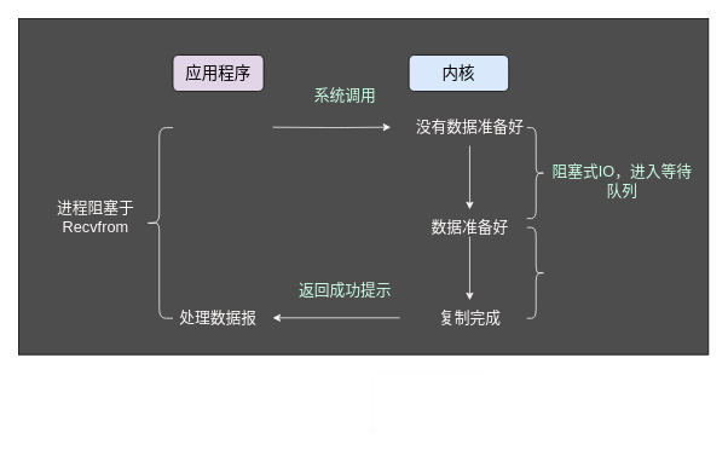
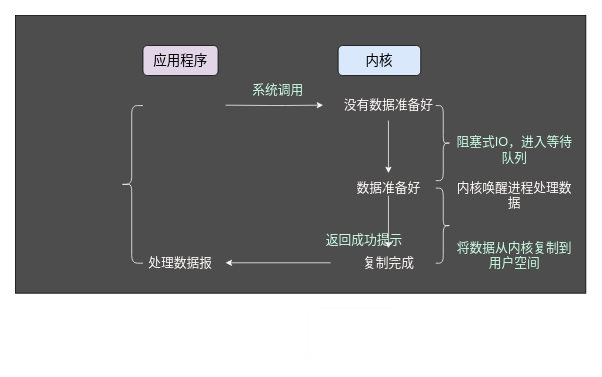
  <mxCell id="0" />
  <mxCell id="1" parent="0" />
  <mxCell id="2" value="" style="rounded=0;whiteSpace=wrap;html=1;fillColor=#4D4D4D;" vertex="1" parent="1"><mxGeometry x="20" y="20" width="760" height="370" as="geometry" /></mxCell>
  <mxCell id="3" value="&lt;font style=&quot;font-size: 18px&quot;&gt;应用程序&lt;/font&gt;" style="rounded=1;whiteSpace=wrap;html=1;fillColor=#e1d5e7;" vertex="1" parent="1"><mxGeometry x="190" y="60" width="100" height="40" as="geometry" /></mxCell>
  <mxCell id="4" value="&lt;font style=&quot;font-size: 18px&quot;&gt;内核&lt;/font&gt;" style="rounded=1;whiteSpace=wrap;html=1;fillColor=#dae8fc;" vertex="1" parent="1"><mxGeometry x="450" y="60" width="110" height="40" as="geometry" /></mxCell>
  <mxCell id="5" value="" style="edgeStyle=segmentEdgeStyle;endArrow=classic;html=1;strokeColor=#FFFBFA;" edge="1" parent="1"><mxGeometry width="50" height="50" relative="1" as="geometry"><mxPoint x="530" y="410" as="sourcePoint" /><mxPoint x="410" y="480" as="targetPoint" /></mxGeometry></mxCell>
  <mxCell id="6" value="" style="endArrow=classic;html=1;strokeColor=#FFFBFA;" edge="1" parent="1"><mxGeometry width="50" height="50" relative="1" as="geometry"><mxPoint x="300" y="139.5" as="sourcePoint" /><mxPoint x="430" y="139.5" as="targetPoint" /><Array as="points"><mxPoint x="370" y="140" /></Array></mxGeometry></mxCell>
  <mxCell id="7" value="&lt;font style=&quot;font-size: 17px&quot; color=&quot;#fffbfa&quot;&gt;没有数据准备好&lt;/font&gt;" style="text;html=1;strokeColor=none;fillColor=none;align=center;verticalAlign=middle;whiteSpace=wrap;rounded=0;" vertex="1" parent="1"><mxGeometry x="450" y="130" width="135" height="20" as="geometry" /></mxCell>
- <mxCell id="8" value="&lt;font style=&quot;font-size: 17px&quot; color=&quot;#ccffe6&quot;&gt;系统调用&lt;/font&gt;" style="text;html=1;strokeColor=none;fillColor=none;align=center;verticalAlign=middle;whiteSpace=wrap;rounded=0;" vertex="1" parent="1"><mxGeometry x="340" y="95" width="80" height="20" as="geometry" /></mxCell>
+ <mxCell id="8" value="&lt;font style=&quot;font-size: 17px&quot; color=&quot;#ccffe6&quot;&gt;系统调用&lt;/font&gt;" style="text;html=1;strokeColor=none;fillColor=none;align=center;verticalAlign=middle;whiteSpace=wrap;rounded=0;" vertex="1" parent="1"><mxGeometry x="330" y="110" width="80" height="20" as="geometry" /></mxCell>
  <mxCell id="9" value="&lt;font style=&quot;font-size: 17px&quot; color=&quot;#fffbfa&quot;&gt;处理数据报&lt;/font&gt;" style="text;html=1;strokeColor=none;fillColor=none;align=center;verticalAlign=middle;whiteSpace=wrap;rounded=0;" vertex="1" parent="1"><mxGeometry x="190" y="340" width="100" height="20" as="geometry" /></mxCell>
  <mxCell id="10" value="" style="shape=curlyBracket;whiteSpace=wrap;html=1;rounded=1;strokeColor=#FFFBFA;" vertex="1" parent="1"><mxGeometry x="160" y="140" width="30" height="210" as="geometry" /></mxCell>
  <mxCell id="11" value="" style="endArrow=classic;html=1;strokeColor=#FFFBFA;" edge="1" parent="1"><mxGeometry width="50" height="50" relative="1" as="geometry"><mxPoint x="517" y="160" as="sourcePoint" /><mxPoint x="517" y="230" as="targetPoint" /></mxGeometry></mxCell>
  <mxCell id="12" value="&lt;font style=&quot;font-size: 17px&quot; color=&quot;#fffbfa&quot;&gt;数据准备好&lt;/font&gt;" style="text;html=1;strokeColor=none;fillColor=none;align=center;verticalAlign=middle;whiteSpace=wrap;rounded=0;" vertex="1" parent="1"><mxGeometry x="450" y="240" width="135" height="20" as="geometry" /></mxCell>
  <mxCell id="13" value="" style="endArrow=classic;html=1;strokeColor=#FFFBFA;" edge="1" parent="1"><mxGeometry width="50" height="50" relative="1" as="geometry"><mxPoint x="517" y="260" as="sourcePoint" /><mxPoint x="517" y="330" as="targetPoint" /></mxGeometry></mxCell>
  <mxCell id="14" value="&lt;font style=&quot;font-size: 17px&quot; color=&quot;#fffbfa&quot;&gt;复制完成&lt;/font&gt;" style="text;html=1;strokeColor=none;fillColor=none;align=center;verticalAlign=middle;whiteSpace=wrap;rounded=0;" vertex="1" parent="1"><mxGeometry x="450" y="340" width="135" height="20" as="geometry" /></mxCell>
  <mxCell id="15" value="" style="endArrow=classic;html=1;strokeColor=#FFFBFA;" edge="1" parent="1"><mxGeometry width="50" height="50" relative="1" as="geometry"><mxPoint x="440" y="349.5" as="sourcePoint" /><mxPoint x="300" y="349.5" as="targetPoint" /></mxGeometry></mxCell>
- <mxCell id="16" value="&lt;font style=&quot;font-size: 17px&quot; color=&quot;#fffbfa&quot;&gt;进程阻塞于Recvfrom&lt;/font&gt;" style="text;html=1;strokeColor=none;fillColor=none;align=center;verticalAlign=middle;whiteSpace=wrap;rounded=0;" vertex="1" parent="1"><mxGeometry x="50" y="230" width="110" height="20" as="geometry" /></mxCell>
- <mxCell id="17" value="&lt;font style=&quot;font-size: 17px&quot; color=&quot;#ccffe6&quot;&gt;返回成功提示&lt;/font&gt;" style="text;html=1;strokeColor=none;fillColor=none;align=center;verticalAlign=middle;whiteSpace=wrap;rounded=0;" vertex="1" parent="1"><mxGeometry x="320" y="310" width="120" height="20" as="geometry" /></mxCell>
+ <mxCell id="17" value="&lt;font style=&quot;font-size: 17px&quot; color=&quot;#ccffe6&quot;&gt;返回成功提示&lt;/font&gt;" style="text;html=1;strokeColor=none;fillColor=none;align=center;verticalAlign=middle;whiteSpace=wrap;rounded=0;" vertex="1" parent="1"><mxGeometry x="425" y="310" width="120" height="20" as="geometry" /></mxCell>
  <mxCell id="18" value="" style="shape=curlyBracket;whiteSpace=wrap;html=1;rounded=1;strokeColor=#FFFBFA;rotation=-180;" vertex="1" parent="1"><mxGeometry x="580" y="140" width="20" height="100" as="geometry" /></mxCell>
  <mxCell id="19" value="&lt;font style=&quot;font-size: 17px&quot; color=&quot;#ccffe6&quot;&gt;阻塞式IO，进入等待队列&lt;/font&gt;" style="text;html=1;strokeColor=none;fillColor=none;align=center;verticalAlign=middle;whiteSpace=wrap;rounded=0;" vertex="1" parent="1"><mxGeometry x="600" y="190" width="170" height="20" as="geometry" /></mxCell>
  <mxCell id="20" value="" style="shape=curlyBracket;whiteSpace=wrap;html=1;rounded=1;strokeColor=#FFFBFA;rotation=-180;" vertex="1" parent="1"><mxGeometry x="580" y="250" width="20" height="100" as="geometry" /></mxCell>
+ <mxCell id="21" value="&lt;span style=&quot;font-size: 17px&quot;&gt;&lt;font color=&quot;#fffbfa&quot;&gt;内核唤醒进程处理数据&lt;/font&gt;&lt;/span&gt;" style="text;html=1;strokeColor=none;fillColor=none;align=center;verticalAlign=middle;whiteSpace=wrap;rounded=0;" vertex="1" parent="1"><mxGeometry x="600" y="250" width="170" height="20" as="geometry" /></mxCell>
+ <mxCell id="22" value="&lt;font color=&quot;#ccffe6&quot;&gt;&lt;span style=&quot;font-size: 17px&quot;&gt;将数据从内核复制到用户空间&lt;/span&gt;&lt;/font&gt;" style="text;html=1;strokeColor=none;fillColor=none;align=center;verticalAlign=middle;whiteSpace=wrap;rounded=0;" vertex="1" parent="1"><mxGeometry x="600" y="330" width="170" height="20" as="geometry" /></mxCell>
